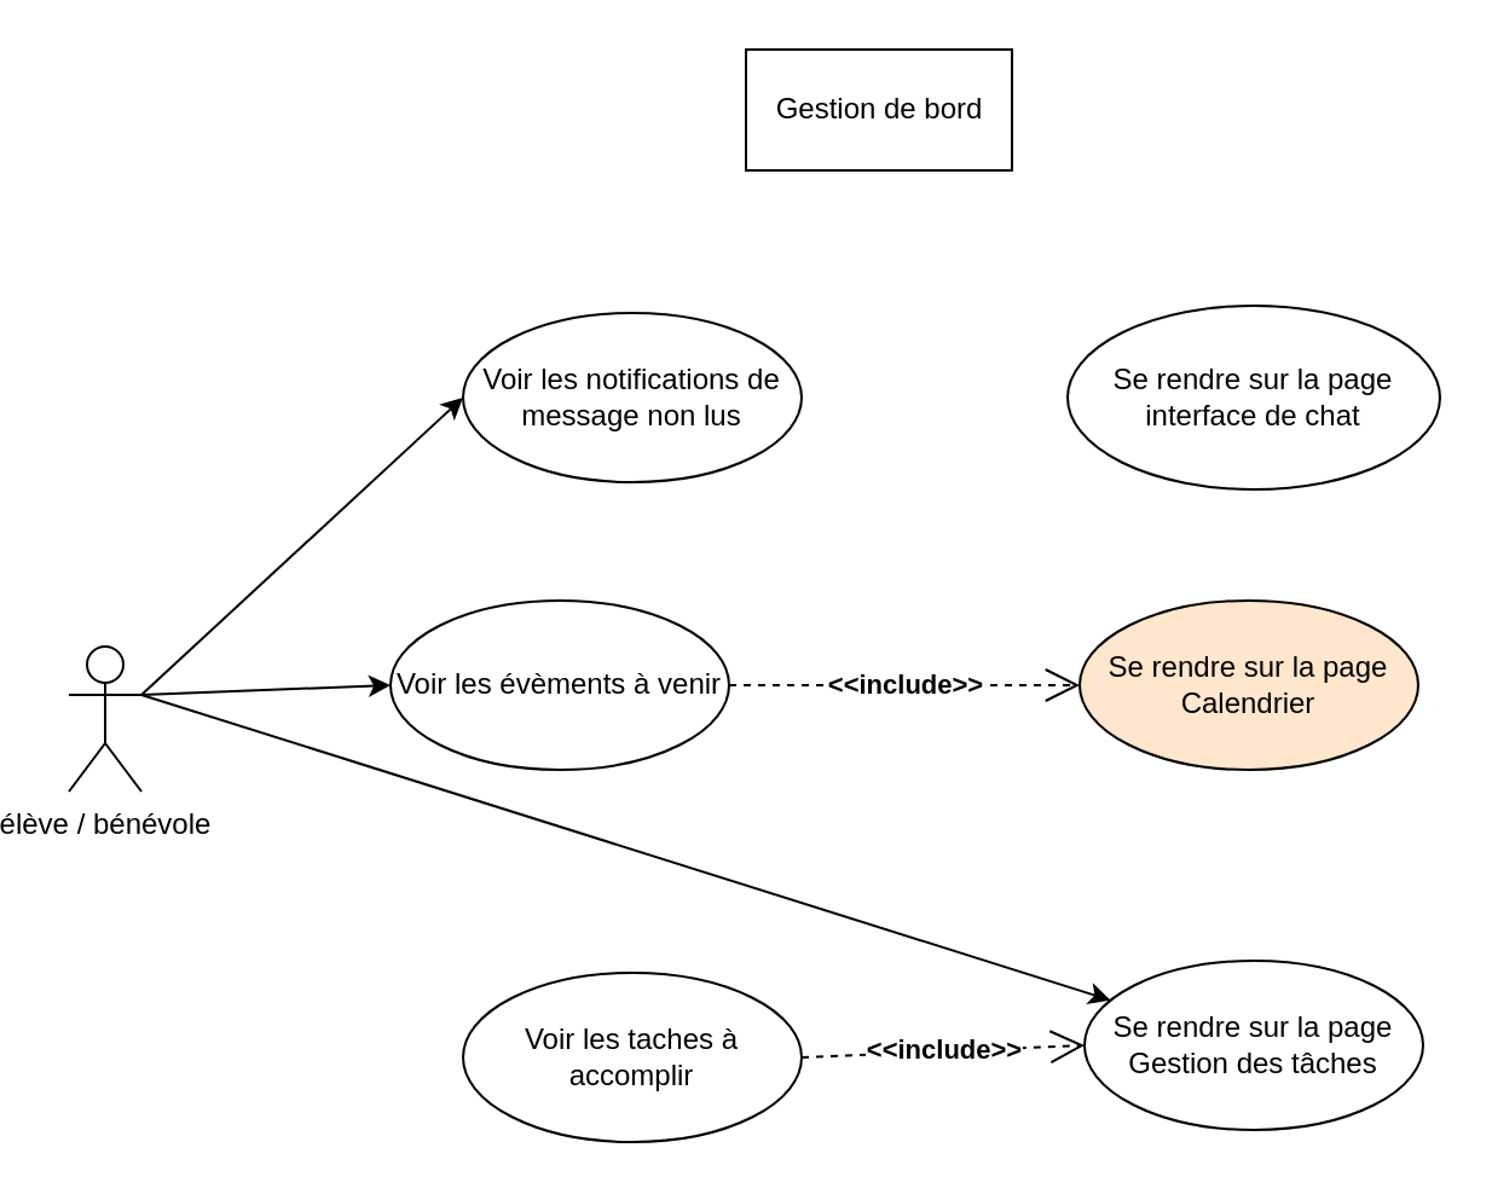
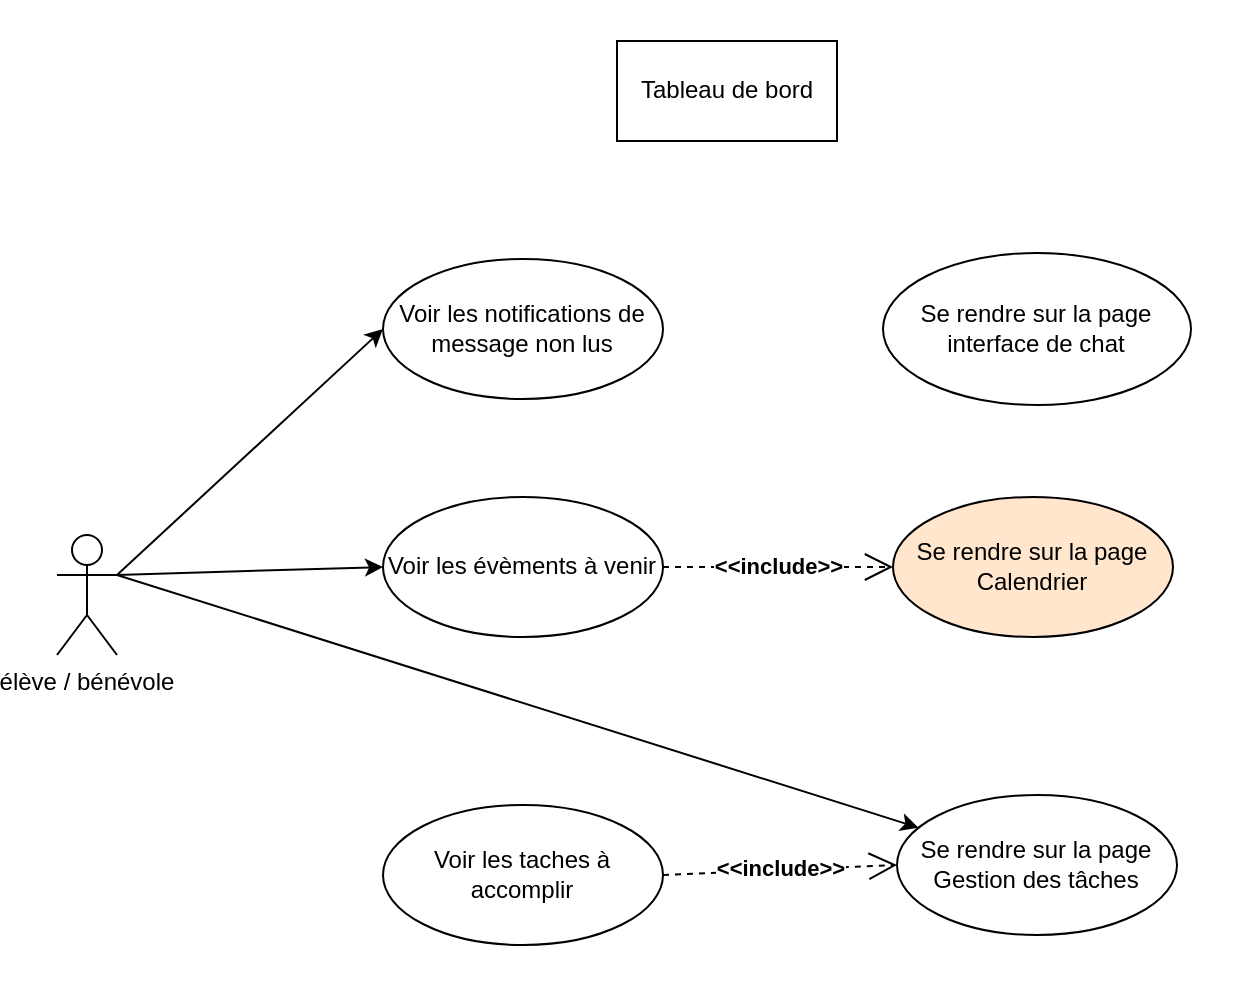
  <mxCell id="0" />
  <mxCell id="1" parent="0" />
- <mxCell id="2" value="Gestion de bord" style="html=1;" parent="1" vertex="1"><mxGeometry x="300" y="20" width="110" height="50" as="geometry" /></mxCell>
+ <mxCell id="2" value="Tableau de bord" style="html=1;" parent="1" vertex="1"><mxGeometry x="300" y="20" width="110" height="50" as="geometry" /></mxCell>
  <mxCell id="3" value="élève / bénévole&lt;br&gt;" style="shape=umlActor;verticalLabelPosition=bottom;verticalAlign=top;html=1;" parent="1" vertex="1"><mxGeometry x="20" y="267" width="30" height="60" as="geometry" /></mxCell>
  <mxCell id="4" value="Voir les notifications de message non lus" style="ellipse;whiteSpace=wrap;html=1;" parent="1" vertex="1"><mxGeometry x="183" y="129" width="140" height="70" as="geometry" /></mxCell>
- <mxCell id="5" value="Voir les évèments à venir" style="ellipse;whiteSpace=wrap;html=1;" parent="1" vertex="1"><mxGeometry x="153" y="248" width="140" height="70" as="geometry" /></mxCell>
+ <mxCell id="5" value="Voir les évèments à venir" style="ellipse;whiteSpace=wrap;html=1;" parent="1" vertex="1"><mxGeometry x="183" y="248" width="140" height="70" as="geometry" /></mxCell>
  <mxCell id="6" value="Se rendre sur la page interface de chat" style="ellipse;whiteSpace=wrap;html=1;" parent="1" vertex="1"><mxGeometry x="433" y="126" width="154" height="76" as="geometry" /></mxCell>
  <mxCell id="7" value="Se rendre sur la page Calendrier" style="ellipse;whiteSpace=wrap;html=1;fillColor=#ffe6cc;" parent="1" vertex="1"><mxGeometry x="438" y="248" width="140" height="70" as="geometry" /></mxCell>
  <mxCell id="8" value="&lt;b&gt;&amp;lt;&amp;lt;include&amp;gt;&amp;gt;&lt;/b&gt;" style="endArrow=open;endSize=12;dashed=1;html=1;exitX=1;exitY=0.5;exitDx=0;exitDy=0;entryX=0;entryY=0.5;entryDx=0;entryDy=0;" parent="1" source="5" target="7" edge="1"><mxGeometry width="160" relative="1" as="geometry"><mxPoint x="320.997" y="249.251" as="sourcePoint" /><mxPoint x="509.5" y="210" as="targetPoint" /></mxGeometry></mxCell>
  <mxCell id="9" value="" style="endArrow=classic;html=1;entryX=0;entryY=0.5;entryDx=0;entryDy=0;exitX=1;exitY=0.333;exitDx=0;exitDy=0;exitPerimeter=0;" parent="1" source="3" target="4" edge="1"><mxGeometry width="50" height="50" relative="1" as="geometry"><mxPoint x="75" y="311" as="sourcePoint" /><mxPoint x="125" y="261" as="targetPoint" /></mxGeometry></mxCell>
  <mxCell id="10" value="" style="endArrow=classic;html=1;exitX=1;exitY=0.333;exitDx=0;exitDy=0;exitPerimeter=0;entryX=0;entryY=0.5;entryDx=0;entryDy=0;" parent="1" source="3" target="5" edge="1"><mxGeometry width="50" height="50" relative="1" as="geometry"><mxPoint x="117" y="401" as="sourcePoint" /><mxPoint x="167" y="351" as="targetPoint" /></mxGeometry></mxCell>
  <mxCell id="11" value="Se rendre sur la page Gestion des tâches" style="ellipse;whiteSpace=wrap;html=1;" parent="1" vertex="1"><mxGeometry x="440" y="397" width="140" height="70" as="geometry" /></mxCell>
  <mxCell id="12" value="Voir les taches à accomplir" style="ellipse;whiteSpace=wrap;html=1;" parent="1" vertex="1"><mxGeometry x="183" y="402" width="140" height="70" as="geometry" /></mxCell>
  <mxCell id="13" value="&lt;b&gt;&amp;lt;&amp;lt;include&amp;gt;&amp;gt;&lt;/b&gt;" style="endArrow=open;endSize=12;dashed=1;html=1;exitX=1;exitY=0.5;exitDx=0;exitDy=0;entryX=0;entryY=0.5;entryDx=0;entryDy=0;" parent="1" source="12" target="11" edge="1"><mxGeometry width="160" relative="1" as="geometry"><mxPoint x="317" y="388" as="sourcePoint" /><mxPoint x="505" y="351" as="targetPoint" /></mxGeometry></mxCell>
  <mxCell id="14" value="" style="endArrow=classic;html=1;exitX=1;exitY=0.333;exitDx=0;exitDy=0;exitPerimeter=0;" parent="1" source="3" target="11" edge="1"><mxGeometry width="50" height="50" relative="1" as="geometry"><mxPoint x="60" y="297" as="sourcePoint" /><mxPoint x="182" y="302" as="targetPoint" /></mxGeometry></mxCell>
